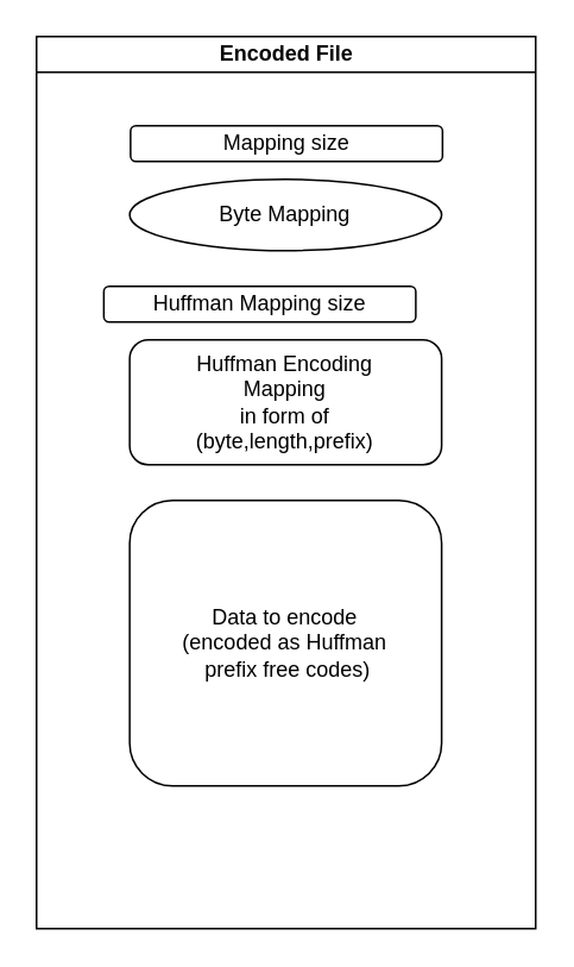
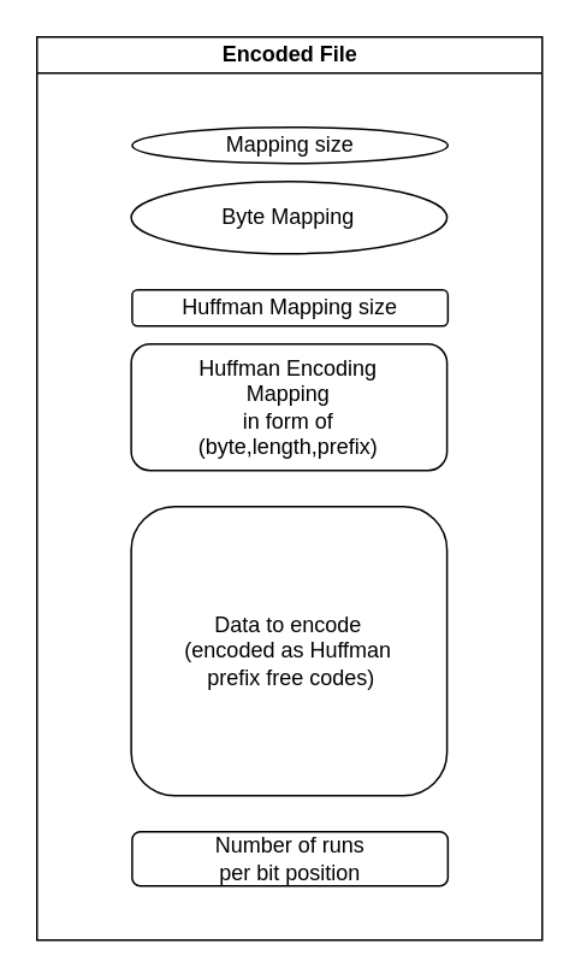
  <mxCell id="0" />
  <mxCell id="1" parent="0" />
  <mxCell id="2" value="Encoded File" style="swimlane;html=1;startSize=20;horizontal=1;containerType=tree;glass=0;" parent="1" vertex="1"><mxGeometry x="20" y="20" width="280" height="500" as="geometry"><mxRectangle x="40" y="80" width="110" height="20" as="alternateBounds" /></mxGeometry></mxCell>
- <mxCell id="3" value="&lt;span style=&quot;white-space: normal&quot;&gt;Mapping size&lt;/span&gt;" style="rounded=1;whiteSpace=wrap;html=1;" vertex="1" parent="2"><mxGeometry x="52.75" y="50" width="175" height="20" as="geometry" /></mxCell>
- <mxCell id="4" value="&lt;span style=&quot;white-space: normal&quot;&gt;Huffman Mapping size&lt;/span&gt;" style="rounded=1;whiteSpace=wrap;html=1;" vertex="1" parent="2"><mxGeometry x="37.75" y="140" width="175" height="20" as="geometry" /></mxCell>
+ <mxCell id="3" value="&lt;span style=&quot;white-space: normal&quot;&gt;Mapping size&lt;/span&gt;" style="ellipse;whiteSpace=wrap;html=1;" vertex="1" parent="2"><mxGeometry x="52.75" y="50" width="175" height="20" as="geometry" /></mxCell>
+ <mxCell id="4" value="&lt;span style=&quot;white-space: normal&quot;&gt;Huffman Mapping size&lt;/span&gt;" style="rounded=1;whiteSpace=wrap;html=1;" vertex="1" parent="2"><mxGeometry x="52.75" y="140" width="175" height="20" as="geometry" /></mxCell>
  <mxCell id="5" value="&lt;span style=&quot;white-space: normal&quot;&gt;Byte Mapping&lt;/span&gt;" style="ellipse;whiteSpace=wrap;html=1;" vertex="1" parent="2"><mxGeometry x="52.25" y="80" width="175" height="40" as="geometry" /></mxCell>
  <mxCell id="6" value="Huffman Encoding&lt;br&gt;Mapping&lt;br&gt;in form of&lt;br&gt;(byte,length,prefix)" style="rounded=1;whiteSpace=wrap;html=1;" vertex="1" parent="2"><mxGeometry x="52.25" y="170" width="175" height="70" as="geometry" /></mxCell>
  <mxCell id="7" value="Data to encode&lt;br&gt;(encoded as Huffman&lt;br&gt;&amp;nbsp;prefix free codes)" style="rounded=1;whiteSpace=wrap;html=1;" vertex="1" parent="2"><mxGeometry x="52.25" y="260" width="175" height="160" as="geometry" /></mxCell>
+ <mxCell id="8" value="Number of runs&lt;br&gt;per bit position" style="rounded=1;whiteSpace=wrap;html=1;" vertex="1" parent="2"><mxGeometry x="52.75" y="440" width="175" height="30" as="geometry" /></mxCell>
